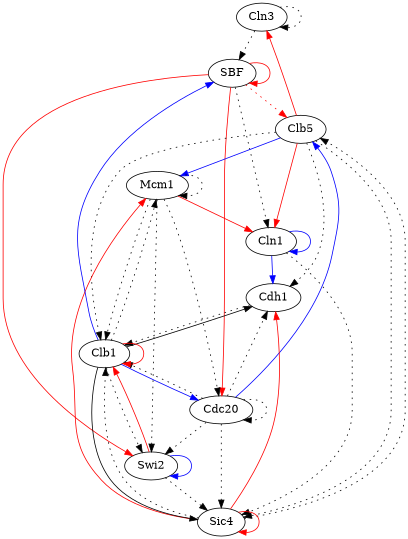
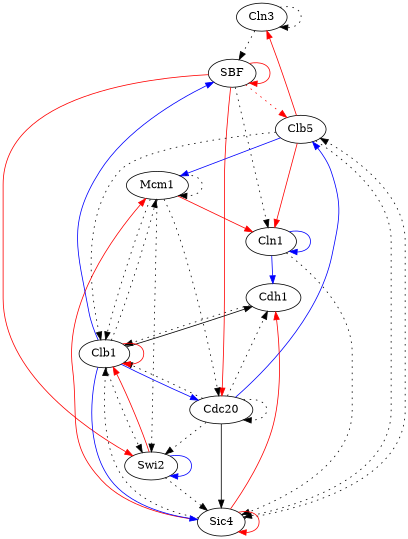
  digraph {
    edge [style=dotted]
    n1 [label=Cln3]
    n2 [label=SBF]
    n3 [label=Clb5]
    n4 [label=Cln1]
    n5 [label=Swi2]
    n6 [label=Cdc20]
    n7 [label=Cdh1]
    n8 [label=Sic4]
    n9 [label=Clb1]
    n10 [label=Mcm1]
    n1 -> n1
    n1 -> n2
    n2 -> n2 [color=red style=""]
    n2 -> n3 [color=red]
    n2 -> n4
    n2 -> n5 [color=red style=""]
    n2 -> n6 [color=red style=""]
    n3 -> n1 [color=red style=""]
    n3 -> n4 [color=red style=""]
-   n3 -> n7
    n3 -> n8
    n3 -> n9
    n3 -> n10 [color=blue style=""]
    n4 -> n4 [color=blue style=""]
    n4 -> n7 [color=blue style=""]
    n4 -> n8
    n5 -> n5 [color=blue style=""]
    n5 -> n8
    n5 -> n9 [color=red style=""]
    n6 -> n3 [color=blue style=""]
    n6 -> n5
    n6 -> n6
    n6 -> n7
-   n6 -> n8
+   n6 -> n8 [style=solid]
    n6 -> n9
    n7 -> n9
    n8 -> n3
    n8 -> n7 [color=red style=""]
    n8 -> n8 [color=red style=""]
    n8 -> n9
    n8 -> n10 [color=red style=""]
    n9 -> n2 [color=blue style=""]
    n9 -> n5
    n9 -> n6 [color=blue style=""]
    n9 -> n7 [style=solid]
-   n9 -> n8 [color=black style=""]
+   n9 -> n8 [color=blue style=""]
    n9 -> n9 [color=red style=""]
    n9 -> n10
    n10 -> n4 [color=red style=""]
    n10 -> n5
    n10 -> n6
    n10 -> n9
    n10 -> n10
  }
